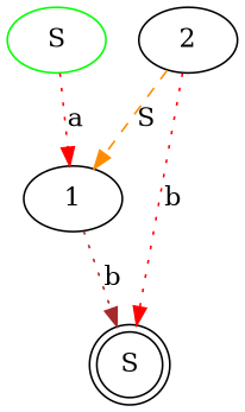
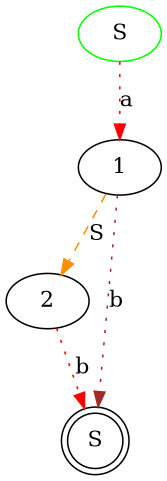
  digraph {
    edge [color=red style=dotted]
    n1 [color=green label=S]
    1
    2
    n4 [label=S shape=doublecircle]
    n1 -> 1 [label=a]
-   2 -> 1 [label=S color=darkorange style=dashed]
+   1 -> 2 [label=S color=darkorange style=dashed]
    1 -> n4 [label=b color=brown]
    2 -> n4 [label=b]
  }
